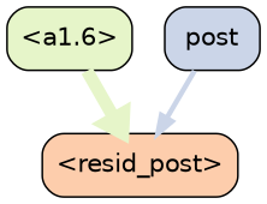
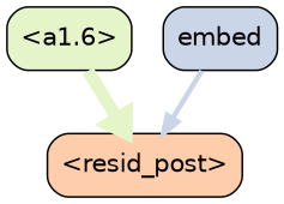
  strict digraph {
    splines=true
    node [color=black fontname=Helvetica shape=box style="filled, rounded"]
    "<a1.6>" [fillcolor="#e6f5c9"]
    "<resid_post>" [fillcolor="#fdcdac"]
-   embed [fillcolor="#cbd5e8" label=post]
+   embed [fillcolor="#cbd5e8"]
    "<a1.6>" -> "<resid_post>" [color="#e6f5c9" penwidth=7.245298147201538]
    embed -> "<resid_post>" [color="#cbd5e8" penwidth=2.896503448486328]
  }
